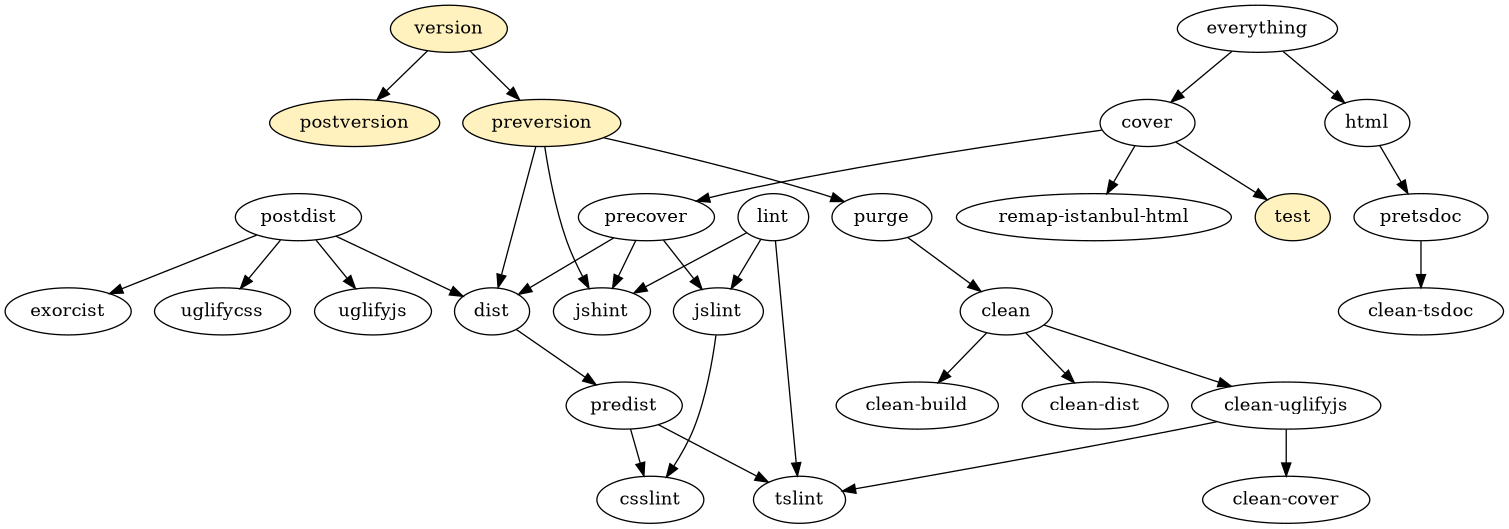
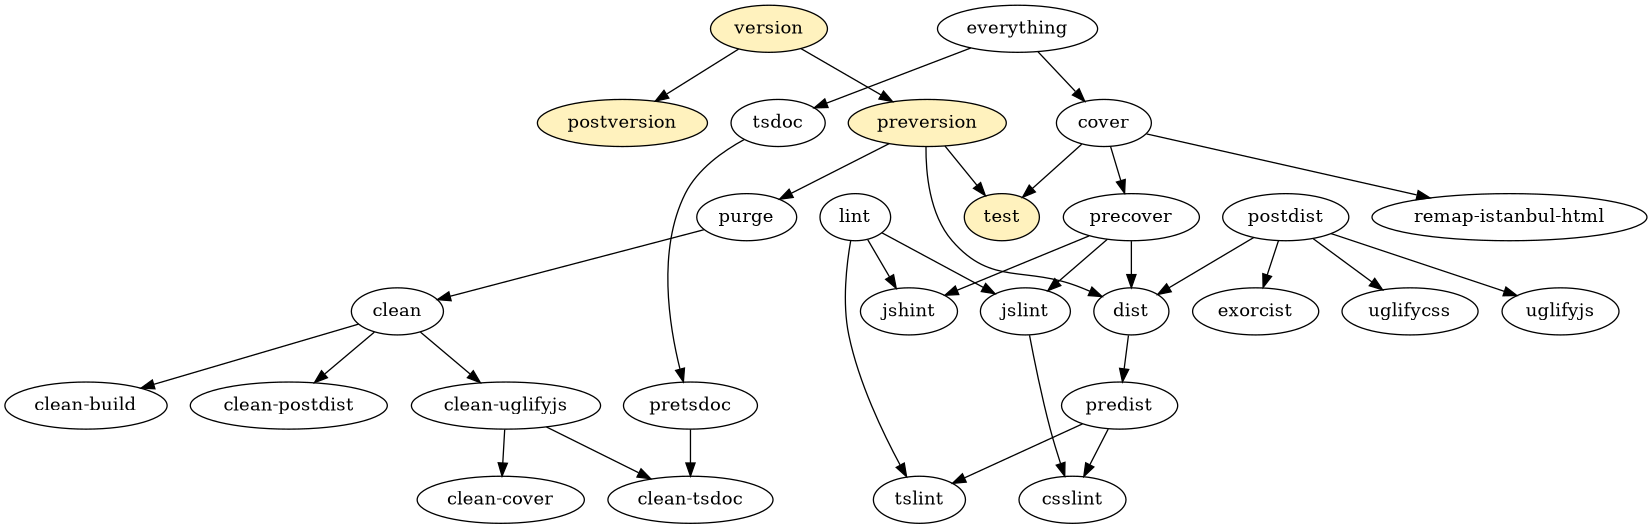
  digraph {
    n1 [label=clean]
    n2 [label="clean-build"]
-   n3 [label="clean-dist"]
+   n3 [label="clean-postdist"]
    n4 [label="clean-uglifyjs"]
    n5 [label="clean-cover"]
    n6 [label="clean-tsdoc"]
    n7 [label=cover]
    n8 [label=precover]
    n9 [label="remap-istanbul-html"]
    n10 [fillcolor="#fff2be" label=test style=filled]
    n11 [label=dist]
    n12 [label=jshint]
    n13 [label=jslint]
    n14 [label=csslint]
    n15 [label=predist]
    n16 [label=postdist]
    n17 [label=exorcist]
    n18 [label=uglifycss]
    n19 [label=uglifyjs]
    n20 [label=tslint]
    n21 [label=everything]
-   n22 [label=html]
+   n22 [label=tsdoc]
    n23 [label=pretsdoc]
    n24 [label=lint]
    n25 [fillcolor="#fff2be" label=postversion style=filled]
    n26 [fillcolor="#fff2be" label=preversion style=filled]
    n27 [label=purge]
    n28 [fillcolor="#fff2be" label=version style=filled]
    n1 -> n2
    n1 -> n3
    n1 -> n4
    n4 -> n5
-   n4 -> n20
+   n4 -> n6
    n7 -> n8
    n7 -> n9
    n7 -> n10
    n8 -> n11
    n8 -> n12
    n8 -> n13
    n11 -> n15
    n13 -> n14
    n15 -> n14
    n15 -> n20
    n16 -> n11
    n16 -> n17
    n16 -> n18
    n16 -> n19
    n21 -> n7
    n21 -> n22
    n22 -> n23
    n23 -> n6
    n24 -> n12
    n24 -> n13
    n24 -> n20
-   n26 -> n12
+   n26 -> n10
    n26 -> n11
    n26 -> n27
    n27 -> n1
    n28 -> n25
    n28 -> n26
  }
